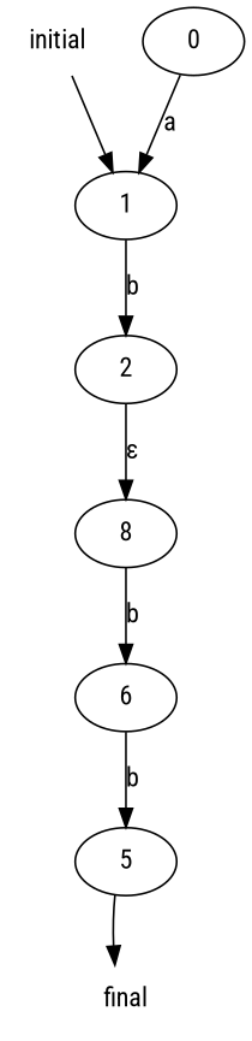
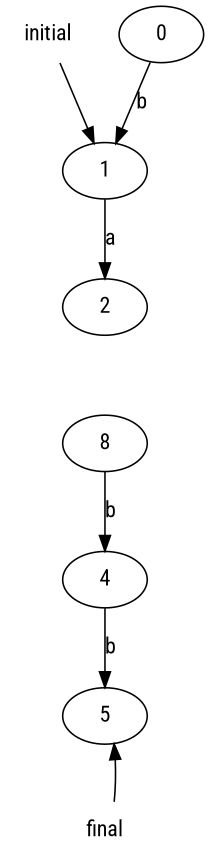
  digraph {
    fontname="Roboto Condensed"
    node [fontname="Roboto Condensed"]
    edge [fontname="Roboto Condensed"]
    initial [shape=none]
    1
    0
    final [shape=none]
    2
    n6 [label=8]
-   4 [label=6]
+   4
    5
    initial -> 1
-   1 -> 2 [label=b]
-   0 -> 1 [label=a]
-   2 -> n6 [label="ε"]
+   1 -> 2 [label=a]
+   0 -> 1 [label=b]
    n6 -> 4 [label=b]
    4 -> 5 [label=b]
-   5 -> final
+   final -> 5
  }
